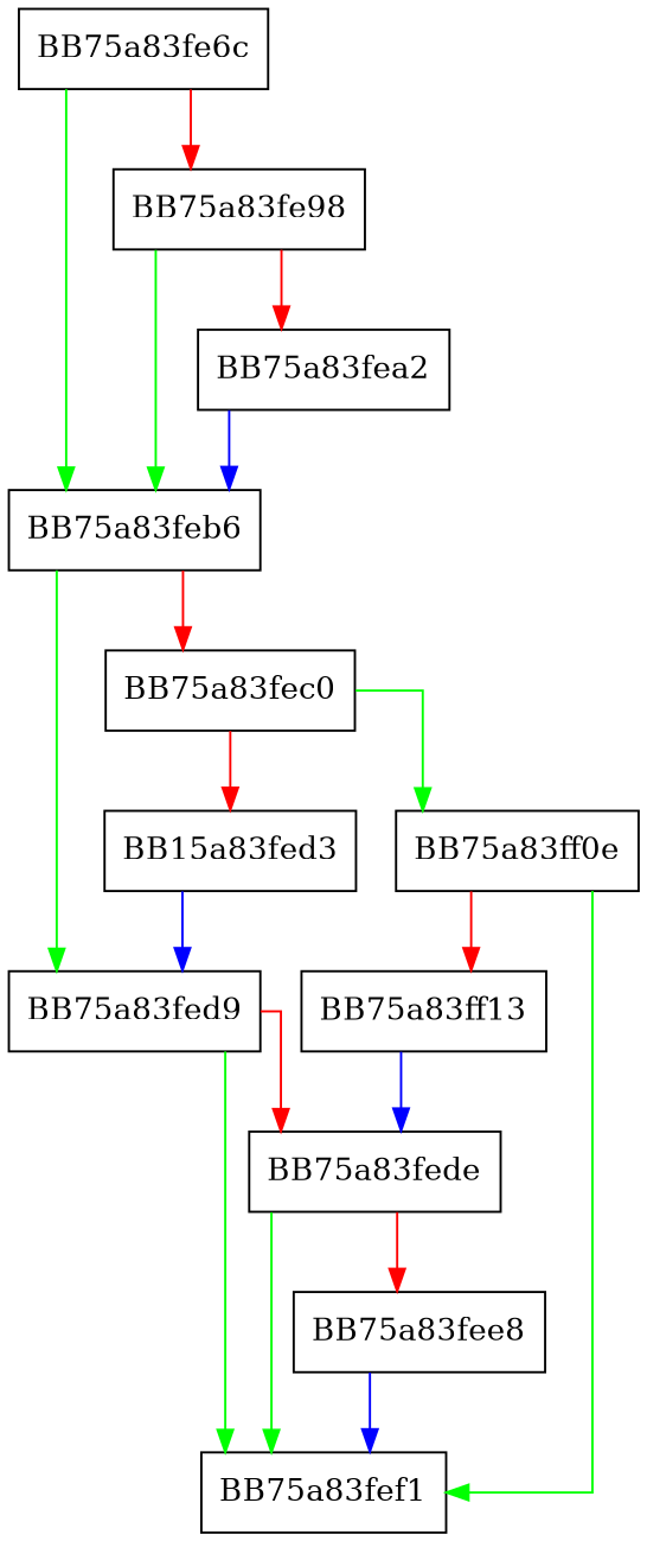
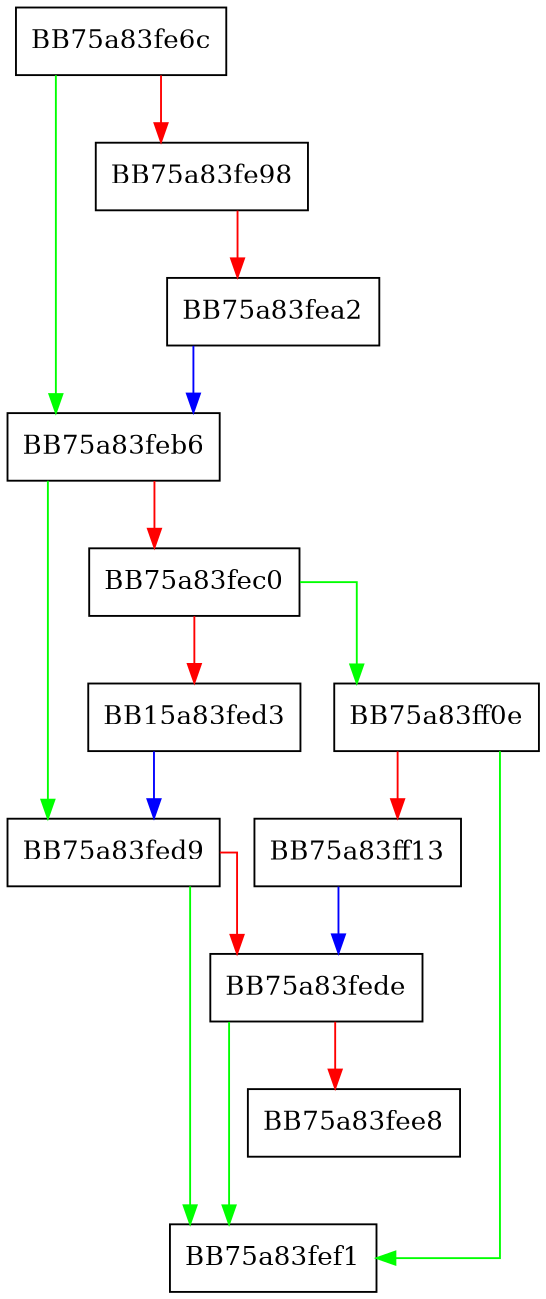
  digraph {
    splines=ortho
    node [shape=box]
    edge [color=green]
    BB75a83fe6c
    BB75a83feb6
    BB75a83fe98
    BB75a83fed9
    BB75a83fec0
    BB75a83fea2
    BB75a83fef1
    BB75a83fede
    BB75a83ff0e
    n10 [label=BB15a83fed3]
    BB75a83fee8
    BB75a83ff13
    BB75a83fe6c -> BB75a83feb6
    BB75a83fe6c -> BB75a83fe98 [color=red]
    BB75a83feb6 -> BB75a83fed9
    BB75a83feb6 -> BB75a83fec0 [color=red]
-   BB75a83fe98 -> BB75a83feb6
    BB75a83fe98 -> BB75a83fea2 [color=red]
    BB75a83fed9 -> BB75a83fef1
    BB75a83fed9 -> BB75a83fede [color=red]
    BB75a83fec0 -> BB75a83ff0e
    BB75a83fec0 -> n10 [color=red]
    BB75a83fea2 -> BB75a83feb6 [color=blue]
    BB75a83fede -> BB75a83fef1
    BB75a83fede -> BB75a83fee8 [color=red]
    BB75a83ff0e -> BB75a83fef1
    BB75a83ff0e -> BB75a83ff13 [color=red]
    n10 -> BB75a83fed9 [color=blue]
-   BB75a83fee8 -> BB75a83fef1 [color=blue]
    BB75a83ff13 -> BB75a83fede [color=blue]
  }
